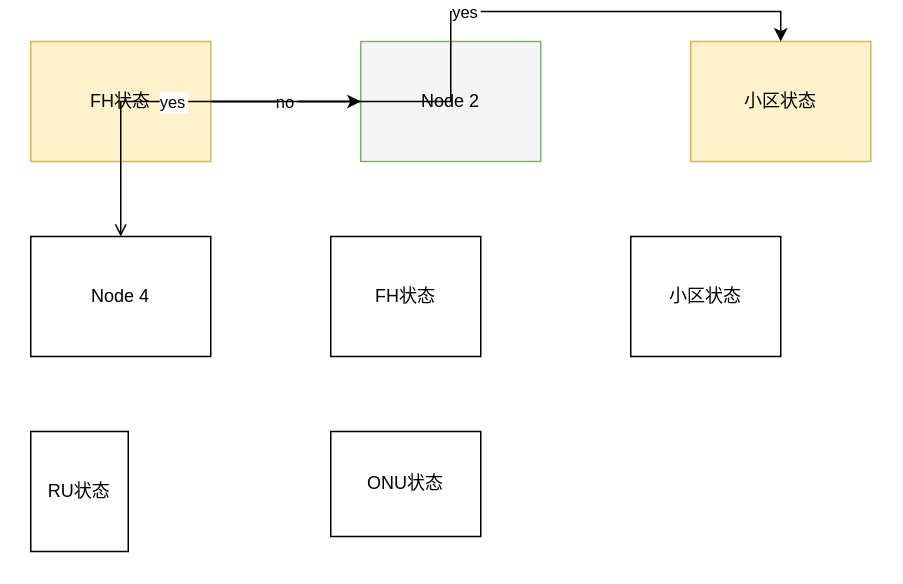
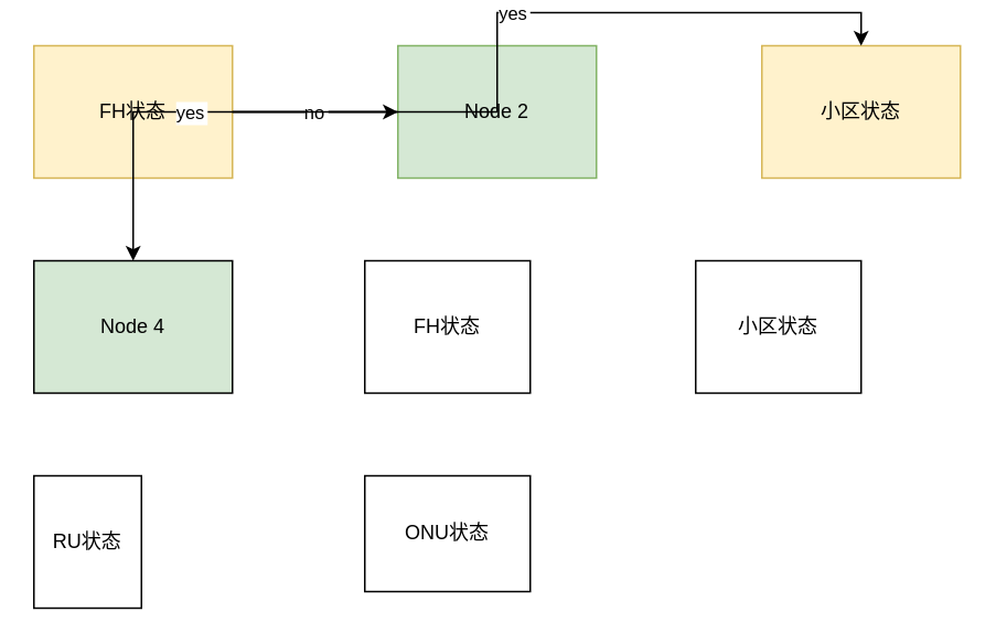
  <mxCell id="0" />
  <mxCell id="1" parent="0" />
  <mxCell id="2" value="FH状态" style="whiteSpace=wrap;rounded=0;fillColor=#fff2cc;strokeColor=#d6b656;dashed=0;" vertex="1" parent="1"><mxGeometry x="20" y="20" width="120" height="80" as="geometry" /></mxCell>
- <mxCell id="3" value="Node 2" style="whiteSpace=wrap;rounded=0;fillColor=#f5f5f5;strokeColor=#82b366;dashed=0;" vertex="1" parent="1"><mxGeometry x="240" y="20" width="120" height="80" as="geometry" /></mxCell>
+ <mxCell id="3" value="Node 2" style="whiteSpace=wrap;rounded=0;fillColor=#d5e8d4;strokeColor=#82b366;dashed=0;" vertex="1" parent="1"><mxGeometry x="240" y="20" width="120" height="80" as="geometry" /></mxCell>
  <mxCell id="4" value="小区状态" style="whiteSpace=wrap;rounded=0;fillColor=#fff2cc;strokeColor=#d6b656;dashed=0;" vertex="1" parent="1"><mxGeometry x="460" y="20" width="120" height="80" as="geometry" /></mxCell>
- <mxCell id="5" value="Node 4" style="whiteSpace=wrap;rounded=0;dashed=0;" vertex="1" parent="1"><mxGeometry x="20" y="150" width="120" height="80" as="geometry" /></mxCell>
+ <mxCell id="5" value="Node 4" style="whiteSpace=wrap;rounded=0;dashed=0;fillColor=#d5e8d4;" vertex="1" parent="1"><mxGeometry x="20" y="150" width="120" height="80" as="geometry" /></mxCell>
  <mxCell id="6" value="FH状态" style="whiteSpace=wrap;rounded=0;dashed=0;" vertex="1" parent="1"><mxGeometry x="220" y="150" width="100" height="80" as="geometry" /></mxCell>
  <mxCell id="7" value="小区状态" style="whiteSpace=wrap;rounded=0;dashed=0;" vertex="1" parent="1"><mxGeometry x="420" y="150" width="100" height="80" as="geometry" /></mxCell>
  <mxCell id="8" value="RU状态" style="whiteSpace=wrap;rounded=0;dashed=0;" vertex="1" parent="1"><mxGeometry x="20" y="280" width="65" height="80" as="geometry" /></mxCell>
  <mxCell id="9" value="ONU状态" style="whiteSpace=wrap;rounded=0;dashed=0;" vertex="1" parent="1"><mxGeometry x="220" y="280" width="100" height="70" as="geometry" /></mxCell>
  <mxCell id="10" style="edgeStyle=orthogonalEdgeStyle;orthogonalLoop=1;rounded=0;jettySize=auto;entryX=0.5;entryY=0;entryDx=0;entryDy=0;" edge="1" parent="1" source="2" target="4" value="yes"><mxGeometry relative="1" as="geometry" /></mxCell>
  <mxCell id="11" style="edgeStyle=orthogonalEdgeStyle;orthogonalLoop=1;rounded=0;jettySize=auto;entryX=0;entryY=0.5;entryDx=0;entryDy=0;" edge="1" parent="1" source="2" target="3" value="no"><mxGeometry relative="1" as="geometry" /></mxCell>
- <mxCell id="12" style="edgeStyle=orthogonalEdgeStyle;orthogonalLoop=1;rounded=0;jettySize=auto;entryX=0.5;entryY=0;entryDx=0;entryDy=0;endArrow=open;" edge="1" parent="1" source="3" target="5" value="yes"><mxGeometry relative="1" as="geometry" /></mxCell>
+ <mxCell id="12" style="edgeStyle=orthogonalEdgeStyle;orthogonalLoop=1;rounded=0;jettySize=auto;entryX=0.5;entryY=0;entryDx=0;entryDy=0;" edge="1" parent="1" source="3" target="5" value="yes"><mxGeometry relative="1" as="geometry" /></mxCell>
